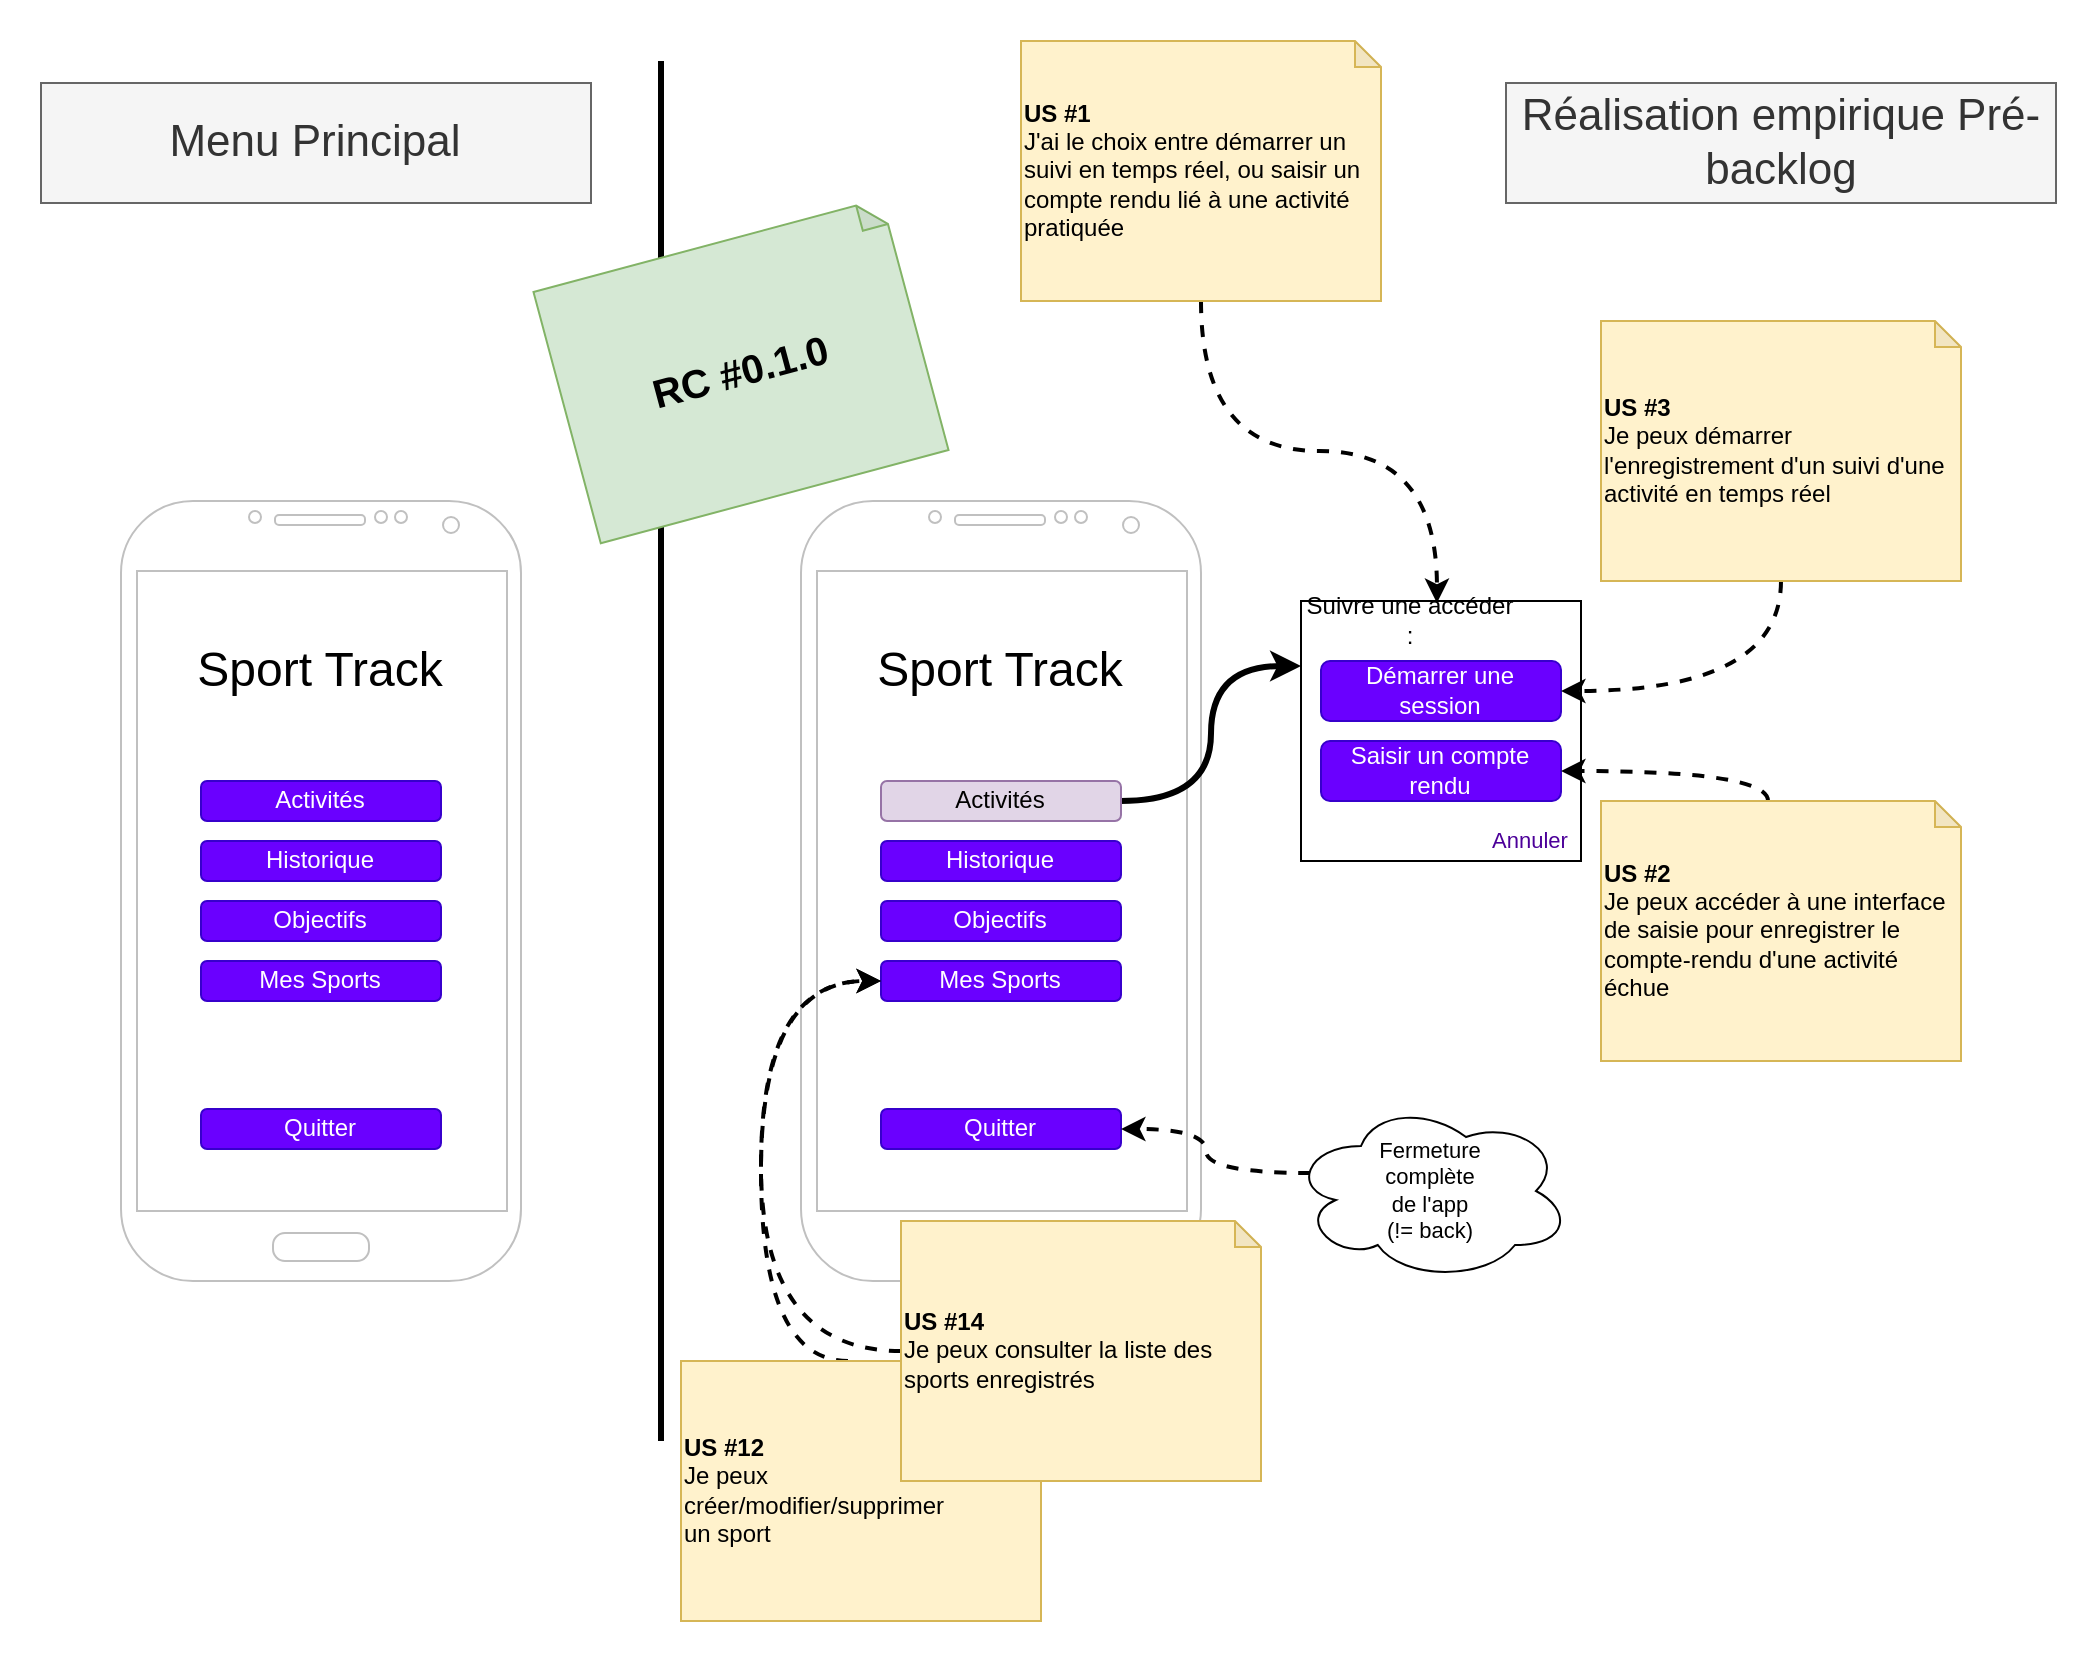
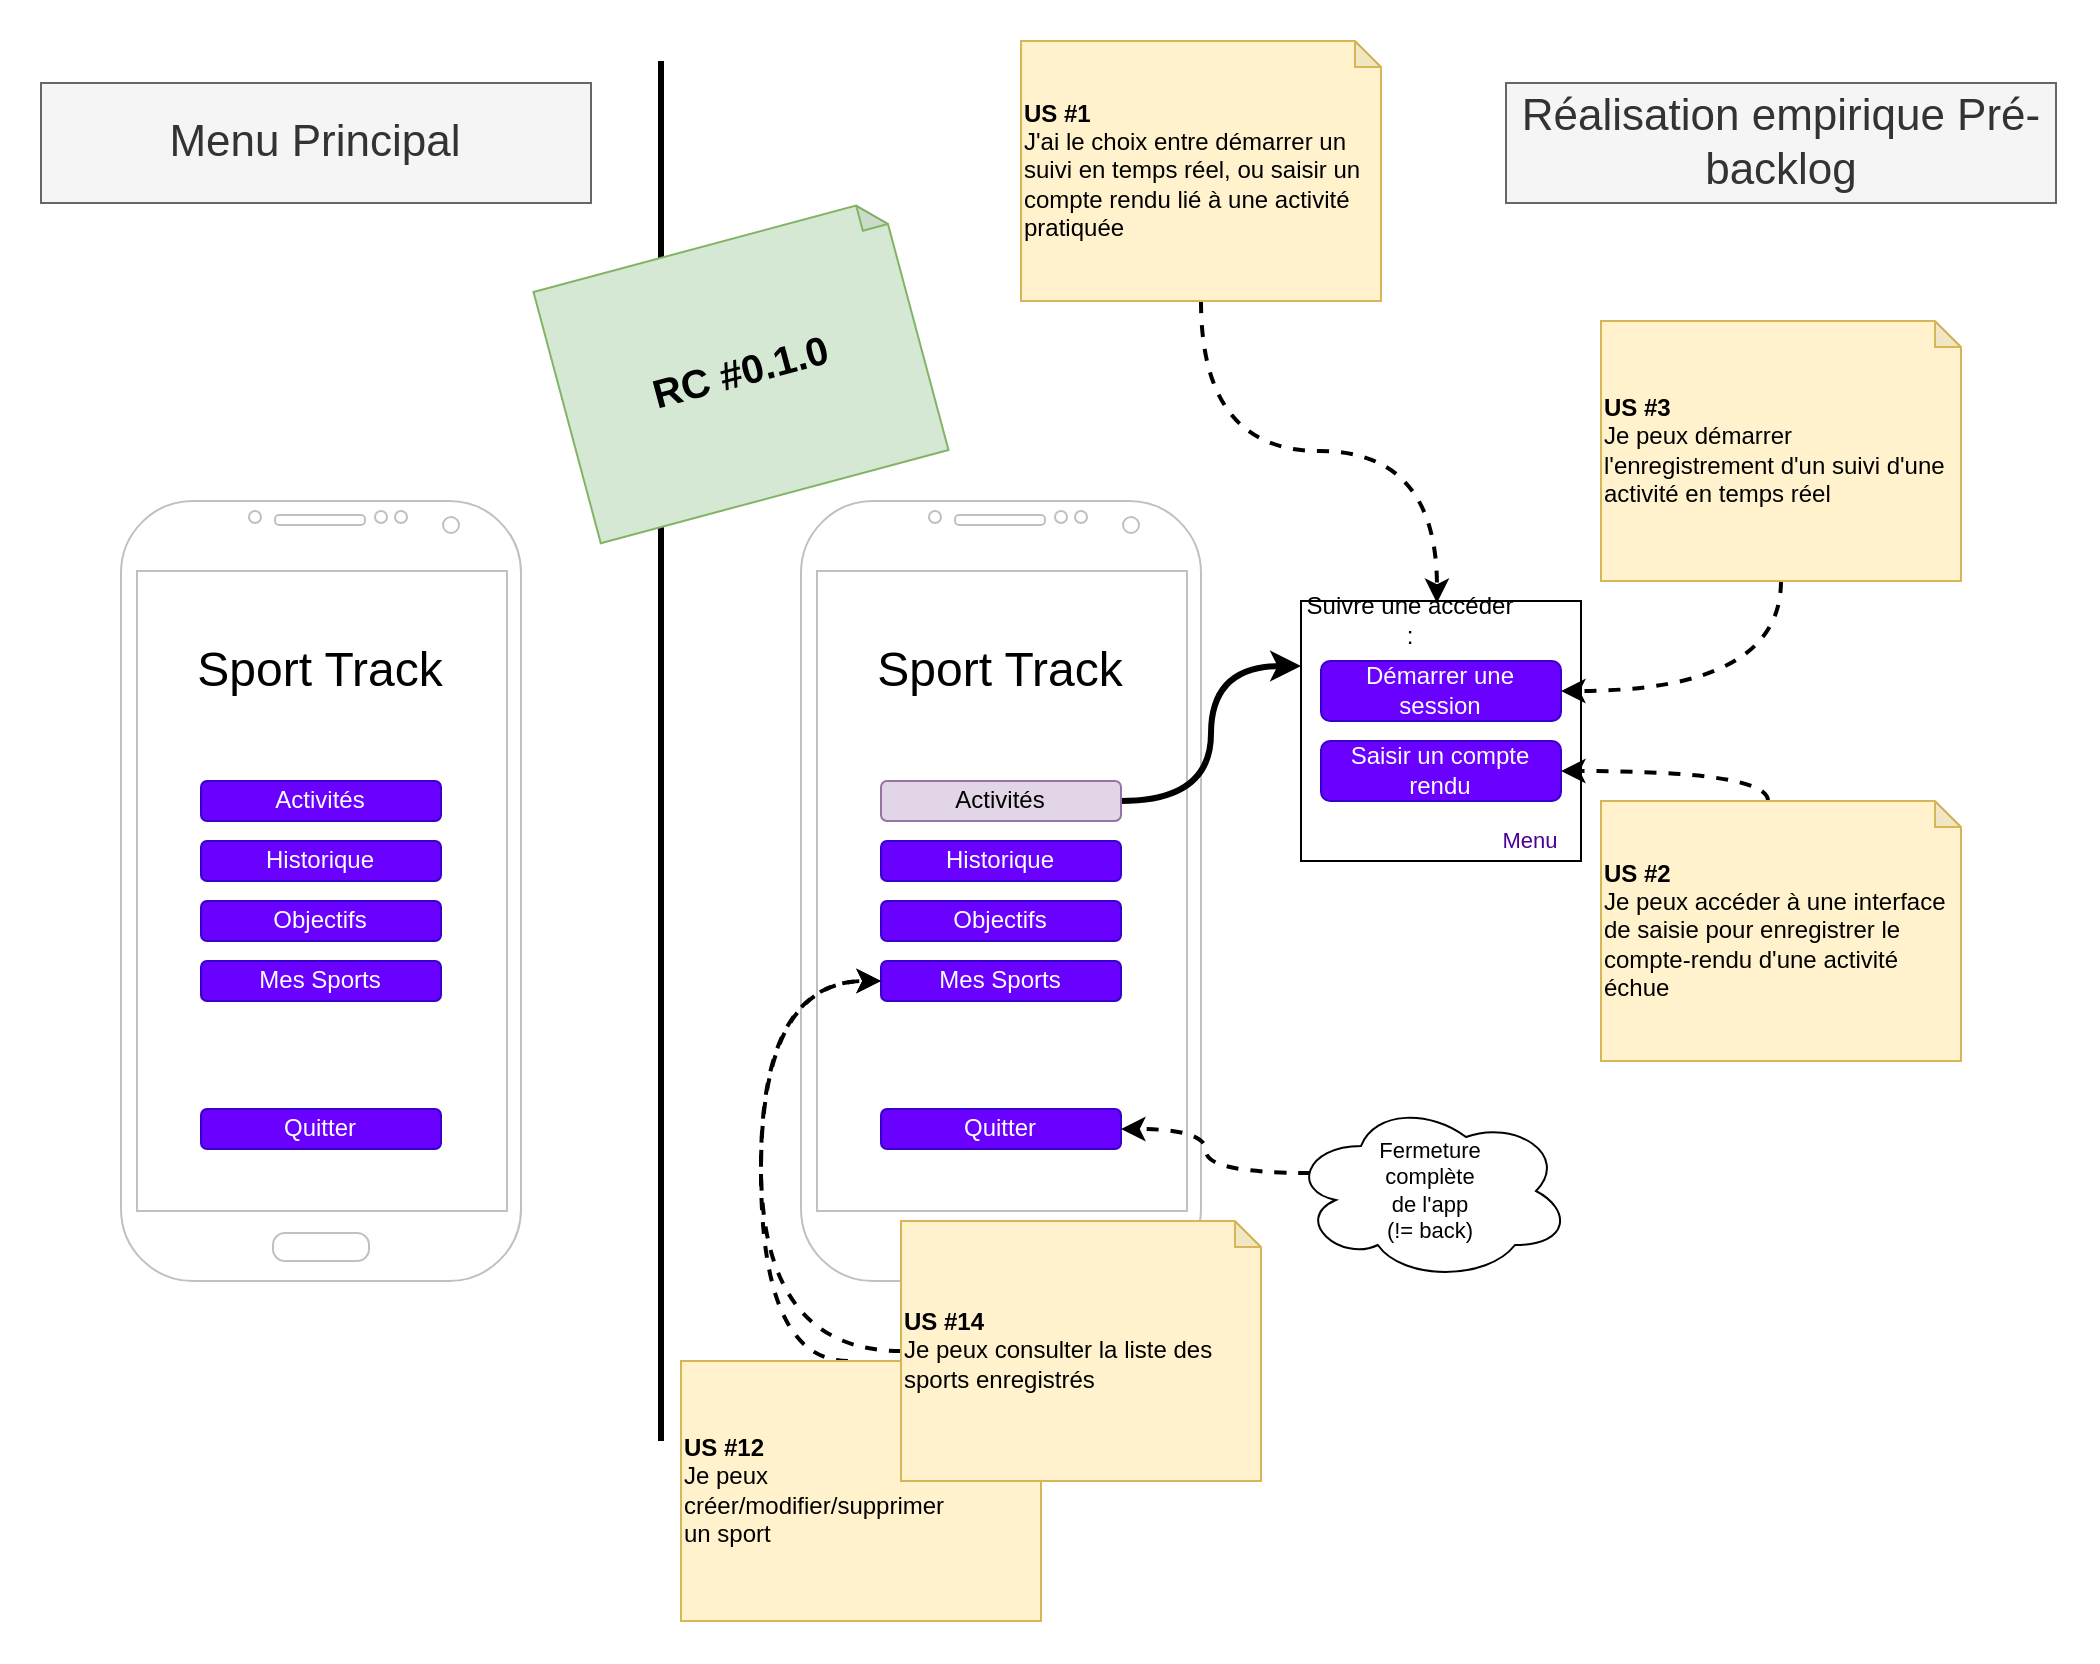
  <mxCell id="0" />
  <mxCell id="1" parent="0" />
  <mxCell id="2" value="" style="verticalLabelPosition=bottom;verticalAlign=top;html=1;shadow=0;dashed=0;strokeWidth=1;shape=mxgraph.android.phone2;strokeColor=#c0c0c0;" parent="1" vertex="1"><mxGeometry x="60" y="250" width="200" height="390" as="geometry" /></mxCell>
  <mxCell id="3" value="Sport Track" style="text;html=1;strokeColor=none;fillColor=none;align=center;verticalAlign=middle;whiteSpace=wrap;rounded=0;fontSize=24;" parent="1" vertex="1"><mxGeometry x="95" y="290" width="130" height="90" as="geometry" /></mxCell>
  <mxCell id="4" value="Activités" style="rounded=1;whiteSpace=wrap;html=1;fontSize=12;fillColor=#6a00ff;strokeColor=#3700CC;fontColor=#ffffff;" parent="1" vertex="1"><mxGeometry x="100" y="390" width="120" height="20" as="geometry" /></mxCell>
  <mxCell id="5" value="Historique" style="rounded=1;whiteSpace=wrap;html=1;fontSize=12;fillColor=#6a00ff;strokeColor=#3700CC;fontColor=#ffffff;" parent="1" vertex="1"><mxGeometry x="100" y="420" width="120" height="20" as="geometry" /></mxCell>
  <mxCell id="6" value="Objectifs" style="rounded=1;whiteSpace=wrap;html=1;fontSize=12;fillColor=#6a00ff;strokeColor=#3700CC;fontColor=#ffffff;" parent="1" vertex="1"><mxGeometry x="100" y="450" width="120" height="20" as="geometry" /></mxCell>
  <mxCell id="7" value="Mes Sports" style="rounded=1;whiteSpace=wrap;html=1;fontSize=12;fillColor=#6a00ff;strokeColor=#3700CC;fontColor=#ffffff;" parent="1" vertex="1"><mxGeometry x="100" y="480" width="120" height="20" as="geometry" /></mxCell>
  <mxCell id="8" value="Quitter" style="rounded=1;whiteSpace=wrap;html=1;fontSize=12;fillColor=#6a00ff;strokeColor=#3700CC;fontColor=#ffffff;" parent="1" vertex="1"><mxGeometry x="100" y="554" width="120" height="20" as="geometry" /></mxCell>
  <mxCell id="9" value="" style="rounded=0;whiteSpace=wrap;html=1;fontSize=24;" parent="1" vertex="1"><mxGeometry x="650" y="300" width="140" height="130" as="geometry" /></mxCell>
  <mxCell id="10" value="Démarrer une session" style="rounded=1;whiteSpace=wrap;html=1;fontSize=12;fillColor=#6a00ff;strokeColor=#3700CC;fontColor=#ffffff;" parent="1" vertex="1"><mxGeometry x="660" y="330" width="120" height="30" as="geometry" /></mxCell>
  <mxCell id="11" value="Saisir un compte rendu" style="rounded=1;whiteSpace=wrap;html=1;fontSize=12;fillColor=#6a00ff;strokeColor=#3700CC;fontColor=#ffffff;" parent="1" vertex="1"><mxGeometry x="660" y="370" width="120" height="30" as="geometry" /></mxCell>
  <mxCell id="12" value="Suivre une accéder :" style="text;html=1;strokeColor=none;fillColor=none;align=center;verticalAlign=middle;whiteSpace=wrap;rounded=0;fontSize=12;" parent="1" vertex="1"><mxGeometry x="650" y="300" width="110" height="20" as="geometry" /></mxCell>
- <mxCell id="13" value="Annuler" style="text;html=1;align=center;verticalAlign=middle;whiteSpace=wrap;rounded=0;fontSize=11;fontStyle=0;fontColor=#4C0099;" parent="1" vertex="1"><mxGeometry x="740" y="410" width="50" height="20" as="geometry" /></mxCell>
+ <mxCell id="13" value="Menu" style="text;html=1;align=center;verticalAlign=middle;whiteSpace=wrap;rounded=0;fontSize=11;fontStyle=0;fontColor=#4C0099;" parent="1" vertex="1"><mxGeometry x="740" y="410" width="50" height="20" as="geometry" /></mxCell>
  <mxCell id="14" value="" style="verticalLabelPosition=bottom;verticalAlign=top;html=1;shadow=0;dashed=0;strokeWidth=1;shape=mxgraph.android.phone2;strokeColor=#c0c0c0;" parent="1" vertex="1"><mxGeometry x="400" y="250" width="200" height="390" as="geometry" /></mxCell>
  <mxCell id="15" value="Sport Track" style="text;html=1;strokeColor=none;fillColor=none;align=center;verticalAlign=middle;whiteSpace=wrap;rounded=0;fontSize=24;" parent="1" vertex="1"><mxGeometry x="435" y="290" width="130" height="90" as="geometry" /></mxCell>
  <mxCell id="16" style="edgeStyle=orthogonalEdgeStyle;rounded=0;orthogonalLoop=1;jettySize=auto;html=1;exitX=1;exitY=0.5;exitDx=0;exitDy=0;entryX=0;entryY=0.25;entryDx=0;entryDy=0;fontSize=11;fontColor=#4C0099;curved=1;strokeWidth=3;" parent="1" source="17" target="9" edge="1"><mxGeometry relative="1" as="geometry" /></mxCell>
  <mxCell id="17" value="Activités" style="rounded=1;whiteSpace=wrap;html=1;fontSize=12;fillColor=#e1d5e7;strokeColor=#9673a6;" parent="1" vertex="1"><mxGeometry x="440" y="390" width="120" height="20" as="geometry" /></mxCell>
  <mxCell id="18" value="Historique" style="rounded=1;whiteSpace=wrap;html=1;fontSize=12;fillColor=#6a00ff;strokeColor=#3700CC;fontColor=#ffffff;" parent="1" vertex="1"><mxGeometry x="440" y="420" width="120" height="20" as="geometry" /></mxCell>
  <mxCell id="19" value="Objectifs" style="rounded=1;whiteSpace=wrap;html=1;fontSize=12;fillColor=#6a00ff;strokeColor=#3700CC;fontColor=#ffffff;" parent="1" vertex="1"><mxGeometry x="440" y="450" width="120" height="20" as="geometry" /></mxCell>
  <mxCell id="20" value="Mes Sports" style="rounded=1;whiteSpace=wrap;html=1;fontSize=12;fillColor=#6a00ff;strokeColor=#3700CC;fontColor=#ffffff;" parent="1" vertex="1"><mxGeometry x="440" y="480" width="120" height="20" as="geometry" /></mxCell>
  <mxCell id="21" value="Quitter" style="rounded=1;whiteSpace=wrap;html=1;fontSize=12;fillColor=#6a00ff;strokeColor=#3700CC;fontColor=#ffffff;" parent="1" vertex="1"><mxGeometry x="440" y="554" width="120" height="20" as="geometry" /></mxCell>
  <mxCell id="22" style="edgeStyle=orthogonalEdgeStyle;curved=1;rounded=0;orthogonalLoop=1;jettySize=auto;html=1;exitX=0.07;exitY=0.4;exitDx=0;exitDy=0;exitPerimeter=0;entryX=1;entryY=0.5;entryDx=0;entryDy=0;strokeWidth=2;fontSize=11;fontColor=#000000;endSize=6;dashed=1;" parent="1" source="23" target="21" edge="1"><mxGeometry relative="1" as="geometry" /></mxCell>
  <mxCell id="23" value="Fermeture&lt;br&gt;complète&lt;br&gt;de l'app&lt;br&gt;(!= back)" style="ellipse;shape=cloud;whiteSpace=wrap;html=1;fontSize=11;fontColor=#000000;" parent="1" vertex="1"><mxGeometry x="645" y="550" width="140" height="90" as="geometry" /></mxCell>
  <mxCell id="24" value="" style="endArrow=none;html=1;strokeWidth=3;fontSize=11;fontColor=#000000;" parent="1" edge="1"><mxGeometry width="50" height="50" relative="1" as="geometry"><mxPoint x="330" y="720" as="sourcePoint" /><mxPoint x="330" y="30" as="targetPoint" /></mxGeometry></mxCell>
  <mxCell id="25" style="edgeStyle=orthogonalEdgeStyle;curved=1;rounded=0;orthogonalLoop=1;jettySize=auto;html=1;exitX=0.5;exitY=1;exitDx=0;exitDy=0;exitPerimeter=0;entryX=0.618;entryY=0.05;entryDx=0;entryDy=0;dashed=1;endSize=6;strokeWidth=2;fontSize=11;fontColor=#000000;entryPerimeter=0;" edge="1" parent="1" source="26" target="12"><mxGeometry relative="1" as="geometry" /></mxCell>
  <mxCell id="26" value="&lt;b&gt;US #1&lt;/b&gt;&lt;br&gt;J'ai le choix entre démarrer un suivi en temps réel, ou saisir un compte rendu lié à une activité pratiquée" style="shape=note;whiteSpace=wrap;html=1;backgroundOutline=1;darkOpacity=0.05;size=13;align=left;fillColor=#fff2cc;strokeColor=#d6b656;" vertex="1" parent="1"><mxGeometry x="510" y="20" width="180" height="130" as="geometry" /></mxCell>
  <mxCell id="27" style="edgeStyle=orthogonalEdgeStyle;curved=1;rounded=0;orthogonalLoop=1;jettySize=auto;html=1;exitX=0;exitY=0;exitDx=83.5;exitDy=0;exitPerimeter=0;entryX=1;entryY=0.5;entryDx=0;entryDy=0;dashed=1;endSize=6;strokeWidth=2;fontSize=11;fontColor=#000000;" edge="1" parent="1" source="28" target="11"><mxGeometry relative="1" as="geometry"><Array as="points"><mxPoint x="884" y="385" /></Array></mxGeometry></mxCell>
  <mxCell id="28" value="&lt;b&gt;US #2&lt;/b&gt;&lt;br&gt;Je peux accéder à une interface de saisie pour enregistrer le compte-rendu d'une activité échue" style="shape=note;whiteSpace=wrap;html=1;backgroundOutline=1;darkOpacity=0.05;size=13;align=left;fillColor=#fff2cc;strokeColor=#d6b656;" vertex="1" parent="1"><mxGeometry x="800" y="400" width="180" height="130" as="geometry" /></mxCell>
  <mxCell id="29" style="edgeStyle=orthogonalEdgeStyle;curved=1;rounded=0;orthogonalLoop=1;jettySize=auto;html=1;exitX=0.5;exitY=1;exitDx=0;exitDy=0;exitPerimeter=0;entryX=1;entryY=0.5;entryDx=0;entryDy=0;dashed=1;endSize=6;strokeWidth=2;fontSize=11;fontColor=#000000;" edge="1" parent="1" source="30" target="10"><mxGeometry relative="1" as="geometry" /></mxCell>
  <mxCell id="30" value="&lt;b&gt;US #3&lt;/b&gt;&lt;br&gt;Je peux démarrer l'enregistrement d'un suivi d'une activité en temps réel" style="shape=note;whiteSpace=wrap;html=1;backgroundOutline=1;darkOpacity=0.05;size=13;align=left;fillColor=#fff2cc;strokeColor=#d6b656;" vertex="1" parent="1"><mxGeometry x="800" y="160" width="180" height="130" as="geometry" /></mxCell>
  <mxCell id="31" style="edgeStyle=orthogonalEdgeStyle;curved=1;rounded=0;orthogonalLoop=1;jettySize=auto;html=1;exitX=0;exitY=0;exitDx=83.5;exitDy=0;exitPerimeter=0;entryX=0;entryY=0.5;entryDx=0;entryDy=0;dashed=1;endSize=6;strokeWidth=2;fontSize=11;fontColor=#000000;" edge="1" parent="1" source="32" target="20"><mxGeometry relative="1" as="geometry"><Array as="points"><mxPoint x="380" y="680" /><mxPoint x="380" y="490" /></Array></mxGeometry></mxCell>
  <mxCell id="32" value="&lt;b&gt;US #12&lt;/b&gt;&lt;br&gt;Je peux&lt;br&gt;créer/modifier/supprimer&lt;br&gt;un sport" style="shape=note;whiteSpace=wrap;html=1;backgroundOutline=1;darkOpacity=0.05;size=13;align=left;fillColor=#fff2cc;strokeColor=#d6b656;" vertex="1" parent="1"><mxGeometry x="340" y="680" width="180" height="130" as="geometry" /></mxCell>
  <mxCell id="33" style="edgeStyle=orthogonalEdgeStyle;curved=1;rounded=0;orthogonalLoop=1;jettySize=auto;html=1;exitX=0;exitY=0.5;exitDx=0;exitDy=0;exitPerimeter=0;entryX=0;entryY=0.5;entryDx=0;entryDy=0;dashed=1;endSize=6;strokeWidth=2;fontSize=11;fontColor=#000000;" edge="1" parent="1" source="34" target="20"><mxGeometry relative="1" as="geometry"><Array as="points"><mxPoint x="380" y="675" /><mxPoint x="380" y="490" /></Array></mxGeometry></mxCell>
  <mxCell id="34" value="&lt;b&gt;US #14&lt;/b&gt;&lt;br&gt;Je peux consulter la liste des sports enregistrés" style="shape=note;whiteSpace=wrap;html=1;backgroundOutline=1;darkOpacity=0.05;size=13;align=left;fillColor=#fff2cc;strokeColor=#d6b656;" vertex="1" parent="1"><mxGeometry x="450" y="610" width="180" height="130" as="geometry" /></mxCell>
  <mxCell id="35" value="Menu Principal" style="rounded=0;whiteSpace=wrap;html=1;fontSize=22;fontColor=#333333;fillColor=#f5f5f5;strokeColor=#666666;" vertex="1" parent="1"><mxGeometry x="20" y="41" width="275" height="60" as="geometry" /></mxCell>
  <mxCell id="36" value="Réalisation empirique Pré-backlog" style="rounded=0;whiteSpace=wrap;html=1;fontSize=22;fontColor=#333333;fillColor=#f5f5f5;strokeColor=#666666;" vertex="1" parent="1"><mxGeometry x="752.5" y="41" width="275" height="60" as="geometry" /></mxCell>
  <mxCell id="37" value="&lt;b&gt;RC #0.1.0&lt;/b&gt;" style="shape=note;whiteSpace=wrap;html=1;backgroundOutline=1;darkOpacity=0.05;size=13;align=center;fillColor=#d5e8d4;strokeColor=#82b366;fontSize=20;rotation=-15;" vertex="1" parent="1"><mxGeometry x="280" y="120" width="180" height="130" as="geometry" /></mxCell>
